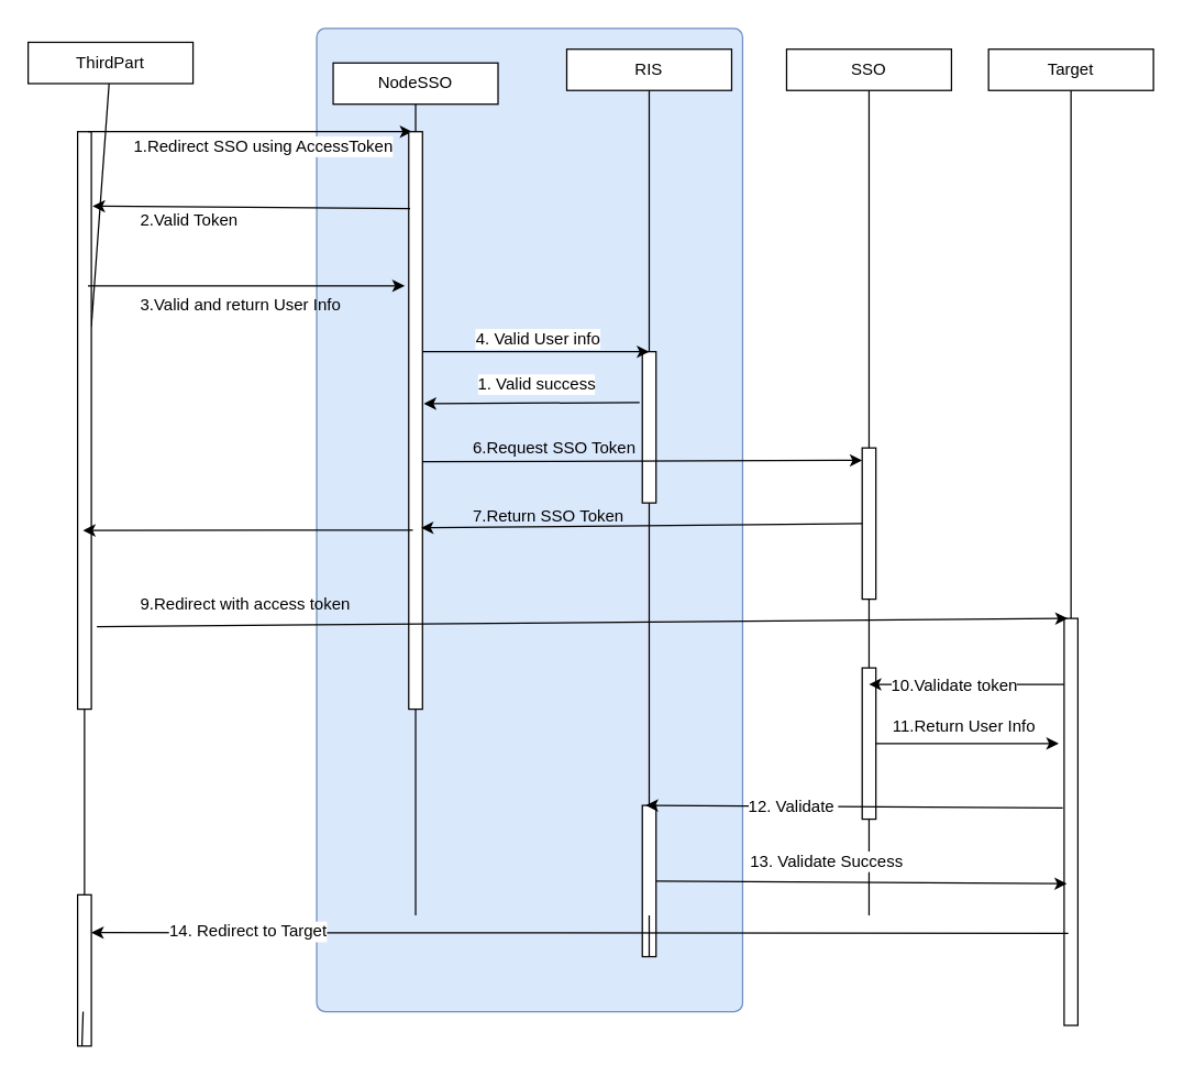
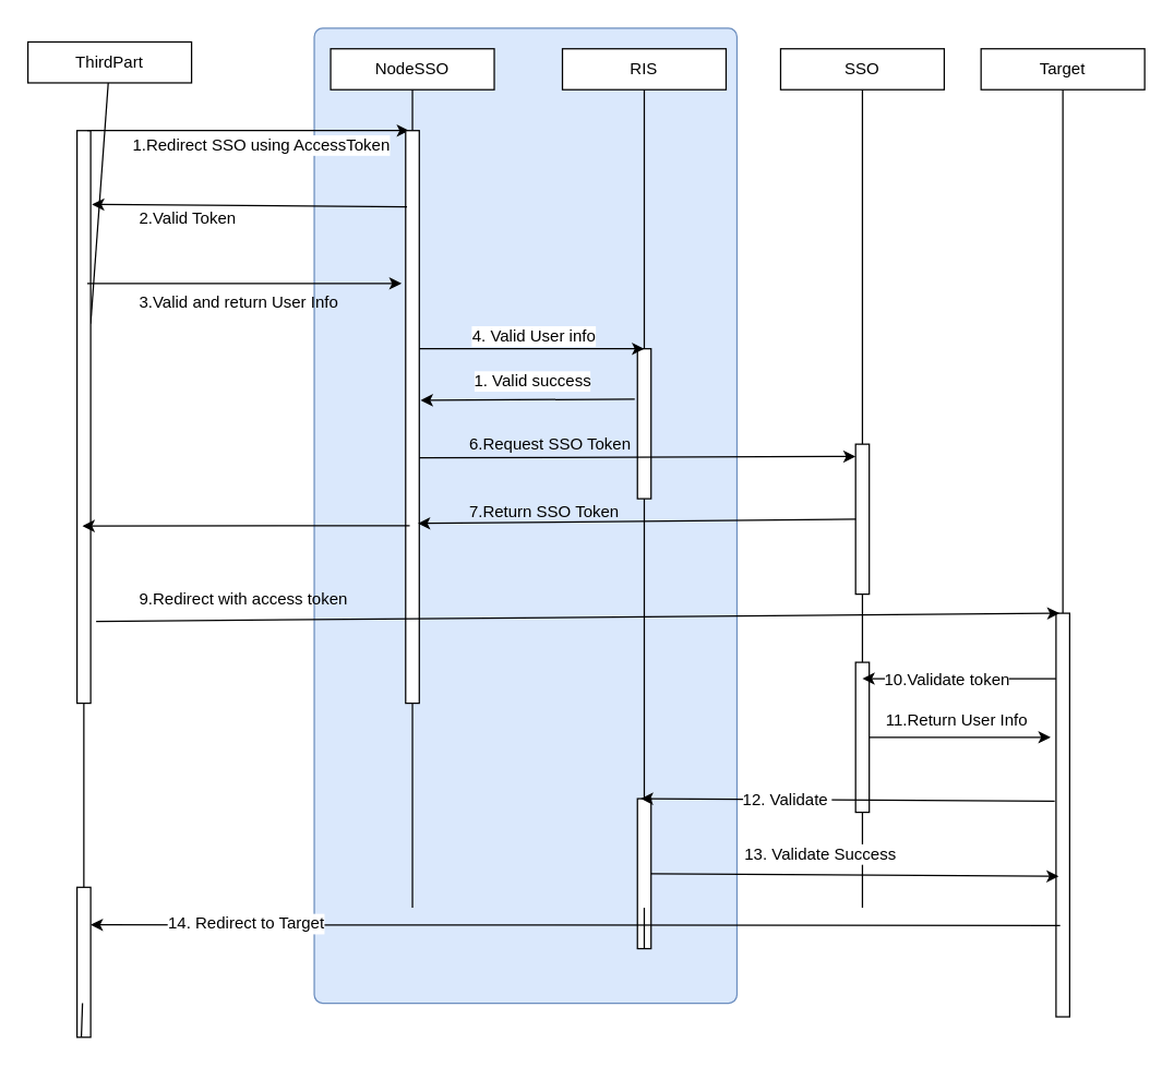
  <mxCell id="0" />
  <mxCell id="1" parent="0" />
  <mxCell id="2" value="" style="rounded=1;whiteSpace=wrap;html=1;fillColor=#dae8fc;arcSize=2;strokeColor=#6c8ebf;" parent="1" vertex="1"><mxGeometry x="230" y="20" width="310" height="715" as="geometry" /></mxCell>
  <mxCell id="3" value="ThirdPart" style="rounded=0;whiteSpace=wrap;html=1;" parent="1" vertex="1"><mxGeometry x="20" y="30" width="120" height="30" as="geometry" /></mxCell>
  <mxCell id="4" value="" style="endArrow=none;html=1;" parent="1" source="13" target="3" edge="1"><mxGeometry width="50" height="50" relative="1" as="geometry"><mxPoint x="112" y="665" as="sourcePoint" /><mxPoint x="102" y="85" as="targetPoint" /></mxGeometry></mxCell>
- <mxCell id="5" value="NodeSSO" style="rounded=0;whiteSpace=wrap;html=1;" parent="1" vertex="1"><mxGeometry x="242" y="45" width="120" height="30" as="geometry" /></mxCell>
+ <mxCell id="5" value="NodeSSO" style="rounded=0;whiteSpace=wrap;html=1;" parent="1" vertex="1"><mxGeometry x="242" y="35" width="120" height="30" as="geometry" /></mxCell>
  <mxCell id="6" value="" style="endArrow=none;html=1;" parent="1" target="5" edge="1"><mxGeometry width="50" height="50" relative="1" as="geometry"><mxPoint x="302" y="665" as="sourcePoint" /><mxPoint x="292" y="85" as="targetPoint" /></mxGeometry></mxCell>
  <mxCell id="7" value="RIS" style="rounded=0;whiteSpace=wrap;html=1;" parent="1" vertex="1"><mxGeometry x="412" y="35" width="120" height="30" as="geometry" /></mxCell>
  <mxCell id="8" value="" style="endArrow=none;html=1;" parent="1" source="18" target="7" edge="1"><mxGeometry width="50" height="50" relative="1" as="geometry"><mxPoint x="472" y="665" as="sourcePoint" /><mxPoint x="462" y="85" as="targetPoint" /></mxGeometry></mxCell>
  <mxCell id="9" value="SSO" style="rounded=0;whiteSpace=wrap;html=1;" parent="1" vertex="1"><mxGeometry x="572" y="35" width="120" height="30" as="geometry" /></mxCell>
  <mxCell id="10" value="" style="endArrow=none;html=1;" parent="1" source="20" target="9" edge="1"><mxGeometry width="50" height="50" relative="1" as="geometry"><mxPoint x="632" y="665" as="sourcePoint" /><mxPoint x="622" y="85" as="targetPoint" /></mxGeometry></mxCell>
  <mxCell id="11" value="Target" style="rounded=0;whiteSpace=wrap;html=1;" parent="1" vertex="1"><mxGeometry x="719" y="35" width="120" height="30" as="geometry" /></mxCell>
  <mxCell id="12" value="" style="endArrow=none;html=1;" parent="1" source="22" target="11" edge="1"><mxGeometry width="50" height="50" relative="1" as="geometry"><mxPoint x="779" y="665" as="sourcePoint" /><mxPoint x="769" y="85" as="targetPoint" /></mxGeometry></mxCell>
  <mxCell id="13" value="" style="rounded=0;whiteSpace=wrap;html=1;" parent="1" vertex="1"><mxGeometry x="56" y="95" width="10" height="420" as="geometry" /></mxCell>
  <mxCell id="14" value="" style="endArrow=none;html=1;" parent="1" source="50" target="13" edge="1"><mxGeometry width="50" height="50" relative="1" as="geometry"><mxPoint x="60" y="735" as="sourcePoint" /><mxPoint x="60" y="65" as="targetPoint" /></mxGeometry></mxCell>
  <mxCell id="15" value="" style="endArrow=classic;html=1;exitX=0.75;exitY=0;exitDx=0;exitDy=0;entryX=0.25;entryY=0;entryDx=0;entryDy=0;" parent="1" source="13" target="17" edge="1"><mxGeometry width="50" height="50" relative="1" as="geometry"><mxPoint x="162" y="175" as="sourcePoint" /><mxPoint x="282" y="95" as="targetPoint" /></mxGeometry></mxCell>
  <mxCell id="16" value="1.Redirect SSO using AccessToken" style="text;html=1;resizable=0;points=[];align=center;verticalAlign=middle;labelBackgroundColor=#ffffff;" parent="15" vertex="1" connectable="0"><mxGeometry x="-0.114" y="-4" relative="1" as="geometry"><mxPoint x="21.5" y="6" as="offset" /></mxGeometry></mxCell>
  <mxCell id="17" value="" style="rounded=0;whiteSpace=wrap;html=1;" parent="1" vertex="1"><mxGeometry x="297" y="95" width="10" height="420" as="geometry" /></mxCell>
  <mxCell id="18" value="" style="rounded=0;whiteSpace=wrap;html=1;" parent="1" vertex="1"><mxGeometry x="467" y="255" width="10" height="110" as="geometry" /></mxCell>
  <mxCell id="19" value="" style="endArrow=none;html=1;" parent="1" source="42" target="18" edge="1"><mxGeometry width="50" height="50" relative="1" as="geometry"><mxPoint x="472" y="665" as="sourcePoint" /><mxPoint x="472" y="65" as="targetPoint" /></mxGeometry></mxCell>
  <mxCell id="20" value="" style="rounded=0;whiteSpace=wrap;html=1;" parent="1" vertex="1"><mxGeometry x="627" y="325" width="10" height="110" as="geometry" /></mxCell>
  <mxCell id="21" value="" style="endArrow=none;html=1;" parent="1" source="38" target="20" edge="1"><mxGeometry width="50" height="50" relative="1" as="geometry"><mxPoint x="632" y="665" as="sourcePoint" /><mxPoint x="632" y="65" as="targetPoint" /></mxGeometry></mxCell>
  <mxCell id="22" value="" style="rounded=0;whiteSpace=wrap;html=1;" parent="1" vertex="1"><mxGeometry x="774" y="449" width="10" height="296" as="geometry" /></mxCell>
  <mxCell id="23" value="" style="endArrow=classic;exitX=0.1;exitY=0.133;exitDx=0;exitDy=0;entryX=1.1;entryY=0.129;entryDx=0;entryDy=0;exitPerimeter=0;html=1;entryPerimeter=0;" parent="1" source="17" target="13" edge="1"><mxGeometry width="50" height="50" relative="1" as="geometry"><mxPoint x="192" y="185" as="sourcePoint" /><mxPoint x="242" y="135" as="targetPoint" /></mxGeometry></mxCell>
  <mxCell id="24" value="" style="endArrow=classic;html=1;entryX=-0.3;entryY=0.267;entryDx=0;entryDy=0;exitX=0.75;exitY=0.267;exitDx=0;exitDy=0;entryPerimeter=0;exitPerimeter=0;" parent="1" source="13" target="17" edge="1"><mxGeometry width="50" height="50" relative="1" as="geometry"><mxPoint x="66" y="200" as="sourcePoint" /><mxPoint x="116" y="150" as="targetPoint" /></mxGeometry></mxCell>
  <mxCell id="25" value="" style="endArrow=classic;html=1;entryX=0.5;entryY=0;entryDx=0;entryDy=0;" parent="1" target="18" edge="1"><mxGeometry width="50" height="50" relative="1" as="geometry"><mxPoint x="307" y="255" as="sourcePoint" /><mxPoint x="357" y="205" as="targetPoint" /></mxGeometry></mxCell>
  <mxCell id="26" value="4. Valid User info" style="text;html=1;resizable=0;points=[];align=center;verticalAlign=middle;labelBackgroundColor=#ffffff;" parent="25" vertex="1" connectable="0"><mxGeometry x="-0.224" y="3" relative="1" as="geometry"><mxPoint x="19" y="-7" as="offset" /></mxGeometry></mxCell>
  <mxCell id="27" value="" style="endArrow=classic;html=1;exitX=-0.2;exitY=0.336;exitDx=0;exitDy=0;entryX=1.1;entryY=0.471;entryDx=0;entryDy=0;entryPerimeter=0;exitPerimeter=0;" parent="1" source="18" target="17" edge="1"><mxGeometry width="50" height="50" relative="1" as="geometry"><mxPoint x="351" y="405" as="sourcePoint" /><mxPoint x="401" y="355" as="targetPoint" /></mxGeometry></mxCell>
  <mxCell id="28" value="" style="endArrow=classic;html=1;entryX=0;entryY=0.082;entryDx=0;entryDy=0;entryPerimeter=0;" parent="1" target="20" edge="1"><mxGeometry width="50" height="50" relative="1" as="geometry"><mxPoint x="307" y="335" as="sourcePoint" /><mxPoint x="620" y="335" as="targetPoint" /></mxGeometry></mxCell>
  <mxCell id="29" value="" style="endArrow=classic;html=1;exitX=0;exitY=0.5;exitDx=0;exitDy=0;entryX=0.9;entryY=0.686;entryDx=0;entryDy=0;entryPerimeter=0;" parent="1" source="20" target="17" edge="1"><mxGeometry width="50" height="50" relative="1" as="geometry"><mxPoint x="376" y="430" as="sourcePoint" /><mxPoint x="426" y="380" as="targetPoint" /></mxGeometry></mxCell>
  <mxCell id="30" value="" style="endArrow=classic;html=1;entryX=0.25;entryY=0;entryDx=0;entryDy=0;" parent="1" target="22" edge="1"><mxGeometry width="50" height="50" relative="1" as="geometry"><mxPoint x="70" y="455" as="sourcePoint" /><mxPoint x="357" y="405" as="targetPoint" /></mxGeometry></mxCell>
  <mxCell id="31" value="2.Valid Token" style="text;html=1;resizable=0;points=[];autosize=1;align=left;verticalAlign=top;spacingTop=-4;" parent="1" vertex="1"><mxGeometry x="100" y="150" width="90" height="20" as="geometry" /></mxCell>
  <mxCell id="32" value="3.Valid and return User Info" style="text;html=1;resizable=0;points=[];autosize=1;align=left;verticalAlign=top;spacingTop=-4;" parent="1" vertex="1"><mxGeometry x="100" y="211" width="160" height="20" as="geometry" /></mxCell>
  <mxCell id="33" value="1. Valid success" style="text;html=1;resizable=0;points=[];align=center;verticalAlign=middle;labelBackgroundColor=#ffffff;" parent="1" vertex="1" connectable="0"><mxGeometry x="370" y="285" as="geometry"><mxPoint x="19" y="-7" as="offset" /></mxGeometry></mxCell>
  <mxCell id="34" value="6.Request SSO Token" style="text;html=1;resizable=0;points=[];autosize=1;align=left;verticalAlign=top;spacingTop=-4;" parent="1" vertex="1"><mxGeometry x="342" y="315" width="130" height="20" as="geometry" /></mxCell>
  <mxCell id="35" value="7.Return SSO Token" style="text;html=1;resizable=0;points=[];autosize=1;align=left;verticalAlign=top;spacingTop=-4;" parent="1" vertex="1"><mxGeometry x="342" y="365" width="130" height="20" as="geometry" /></mxCell>
  <mxCell id="36" value="9.Redirect with access token" style="text;html=1;resizable=0;points=[];autosize=1;align=left;verticalAlign=top;spacingTop=-4;" parent="1" vertex="1"><mxGeometry x="100" y="429" width="170" height="20" as="geometry" /></mxCell>
  <mxCell id="37" value="" style="endArrow=classic;html=1;exitX=0.3;exitY=0.69;exitDx=0;exitDy=0;exitPerimeter=0;" parent="1" source="17" edge="1"><mxGeometry width="50" height="50" relative="1" as="geometry"><mxPoint x="180" y="405" as="sourcePoint" /><mxPoint x="60" y="385" as="targetPoint" /></mxGeometry></mxCell>
  <mxCell id="38" value="" style="rounded=0;whiteSpace=wrap;html=1;" parent="1" vertex="1"><mxGeometry x="627" y="485" width="10" height="110" as="geometry" /></mxCell>
  <mxCell id="39" value="" style="endArrow=none;html=1;" parent="1" target="38" edge="1"><mxGeometry width="50" height="50" relative="1" as="geometry"><mxPoint x="632" y="665" as="sourcePoint" /><mxPoint x="632" y="435" as="targetPoint" /></mxGeometry></mxCell>
  <mxCell id="40" value="" style="endArrow=classic;html=1;" parent="1" edge="1"><mxGeometry width="50" height="50" relative="1" as="geometry"><mxPoint x="774" y="497" as="sourcePoint" /><mxPoint x="632" y="497" as="targetPoint" /></mxGeometry></mxCell>
  <mxCell id="41" value="10.Validate token" style="text;html=1;resizable=0;points=[];align=center;verticalAlign=middle;labelBackgroundColor=#ffffff;" parent="40" vertex="1" connectable="0"><mxGeometry x="0.141" relative="1" as="geometry"><mxPoint as="offset" /></mxGeometry></mxCell>
  <mxCell id="42" value="" style="rounded=0;whiteSpace=wrap;html=1;" parent="1" vertex="1"><mxGeometry x="467" y="585" width="10" height="110" as="geometry" /></mxCell>
  <mxCell id="43" value="" style="endArrow=none;html=1;" parent="1" target="42" edge="1"><mxGeometry width="50" height="50" relative="1" as="geometry"><mxPoint x="472" y="665" as="sourcePoint" /><mxPoint x="472" y="365" as="targetPoint" /></mxGeometry></mxCell>
  <mxCell id="44" value="" style="endArrow=classic;html=1;" parent="1" edge="1"><mxGeometry width="50" height="50" relative="1" as="geometry"><mxPoint x="637" y="540" as="sourcePoint" /><mxPoint x="770" y="540" as="targetPoint" /></mxGeometry></mxCell>
  <mxCell id="45" value="11.Return User Info" style="text;html=1;resizable=0;points=[];align=center;verticalAlign=middle;labelBackgroundColor=#ffffff;" parent="44" vertex="1" connectable="0"><mxGeometry x="-0.173" relative="1" as="geometry"><mxPoint x="8" y="-13" as="offset" /></mxGeometry></mxCell>
  <mxCell id="46" value="" style="endArrow=classic;html=1;entryX=0.25;entryY=0;entryDx=0;entryDy=0;exitX=-0.1;exitY=0.466;exitDx=0;exitDy=0;exitPerimeter=0;" parent="1" source="22" target="42" edge="1"><mxGeometry width="50" height="50" relative="1" as="geometry"><mxPoint x="0" y="755" as="sourcePoint" /><mxPoint x="50" y="705" as="targetPoint" /></mxGeometry></mxCell>
  <mxCell id="47" value="12. Validate&amp;nbsp;" style="text;html=1;resizable=0;points=[];align=center;verticalAlign=middle;labelBackgroundColor=#ffffff;" parent="46" vertex="1" connectable="0"><mxGeometry x="0.298" relative="1" as="geometry"><mxPoint as="offset" /></mxGeometry></mxCell>
  <mxCell id="48" value="" style="endArrow=classic;html=1;exitX=1;exitY=0.5;exitDx=0;exitDy=0;entryX=0.2;entryY=0.652;entryDx=0;entryDy=0;entryPerimeter=0;" parent="1" source="42" target="22" edge="1"><mxGeometry width="50" height="50" relative="1" as="geometry"><mxPoint x="440" y="785" as="sourcePoint" /><mxPoint x="50" y="755" as="targetPoint" /></mxGeometry></mxCell>
  <mxCell id="49" value="13. Validate Success" style="text;html=1;resizable=0;points=[];align=center;verticalAlign=middle;labelBackgroundColor=#ffffff;" parent="48" vertex="1" connectable="0"><mxGeometry x="-0.398" y="1" relative="1" as="geometry"><mxPoint x="33" y="-14.5" as="offset" /></mxGeometry></mxCell>
  <mxCell id="50" value="" style="rounded=0;whiteSpace=wrap;html=1;" parent="1" vertex="1"><mxGeometry x="56" y="650" width="10" height="110" as="geometry" /></mxCell>
  <mxCell id="51" value="" style="endArrow=none;html=1;" parent="1" target="50" edge="1"><mxGeometry width="50" height="50" relative="1" as="geometry"><mxPoint x="60" y="735" as="sourcePoint" /><mxPoint x="60.512" y="515" as="targetPoint" /></mxGeometry></mxCell>
  <mxCell id="52" value="" style="endArrow=classic;html=1;entryX=1;entryY=0.25;entryDx=0;entryDy=0;" parent="1" target="50" edge="1"><mxGeometry width="50" height="50" relative="1" as="geometry"><mxPoint x="777" y="678" as="sourcePoint" /><mxPoint x="50" y="785" as="targetPoint" /></mxGeometry></mxCell>
  <mxCell id="53" value="14. Redirect to Target" style="text;html=1;resizable=0;points=[];align=center;verticalAlign=middle;labelBackgroundColor=#ffffff;" parent="52" vertex="1" connectable="0"><mxGeometry x="0.682" y="-1" relative="1" as="geometry"><mxPoint as="offset" /></mxGeometry></mxCell>
